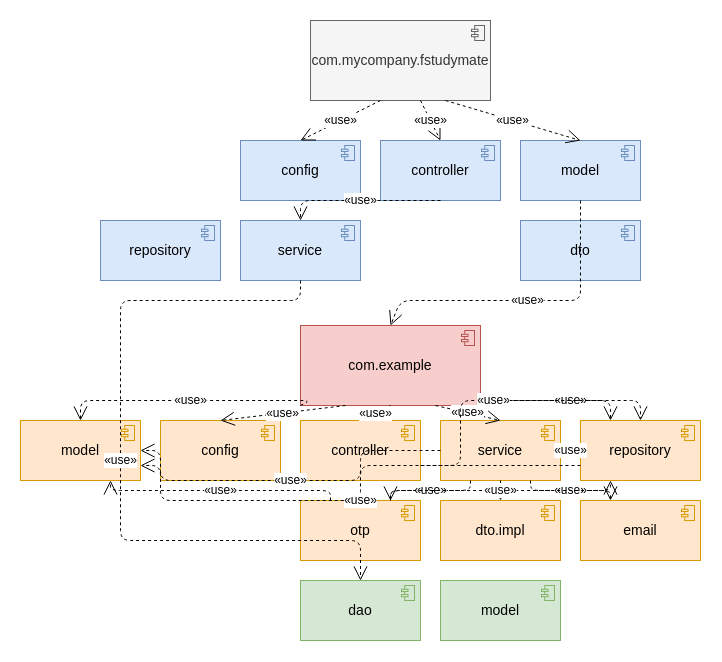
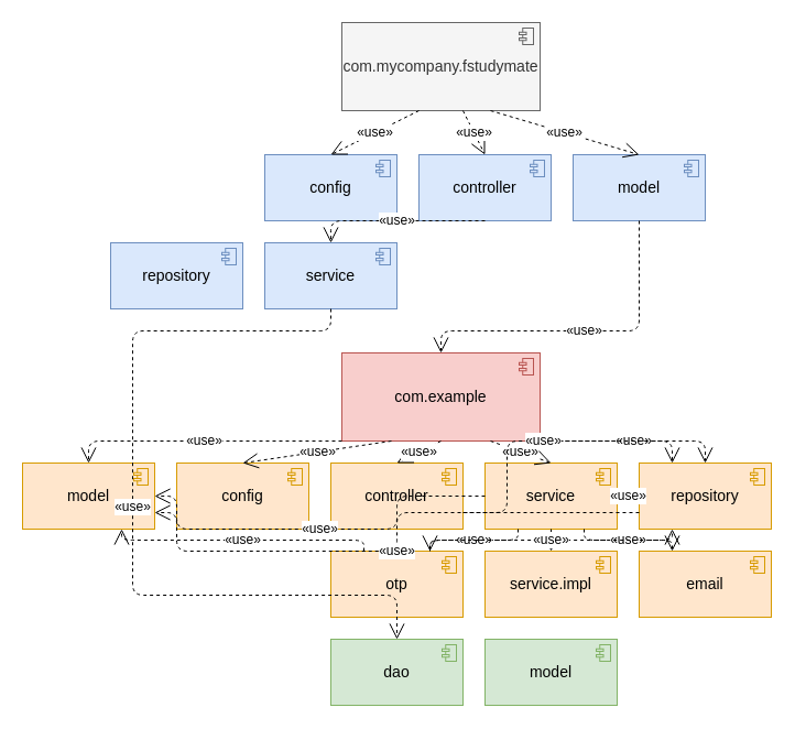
  <mxCell id="0" />
  <mxCell id="1" parent="0" />
  <mxCell id="2" value="com.mycompany.fstudymate" style="html=1;outlineConnect=0;whiteSpace=wrap;fillColor=#f5f5f5;shape=mxgraph.archimate3.application;appType=comp;archiType=square;fontSize=14;strokeColor=#666666;fontColor=#333333;" vertex="1" parent="1"><mxGeometry x="310" y="20" width="180" height="80" as="geometry" /></mxCell>
  <mxCell id="3" value="config" style="html=1;outlineConnect=0;whiteSpace=wrap;fillColor=#dae8fc;shape=mxgraph.archimate3.application;appType=comp;archiType=square;fontSize=14;strokeColor=#6c8ebf;" vertex="1" parent="1"><mxGeometry x="240" y="140" width="120" height="60" as="geometry" /></mxCell>
  <mxCell id="4" value="controller" style="html=1;outlineConnect=0;whiteSpace=wrap;fillColor=#dae8fc;shape=mxgraph.archimate3.application;appType=comp;archiType=square;fontSize=14;strokeColor=#6c8ebf;" vertex="1" parent="1"><mxGeometry x="380" y="140" width="120" height="60" as="geometry" /></mxCell>
  <mxCell id="5" value="model" style="html=1;outlineConnect=0;whiteSpace=wrap;fillColor=#dae8fc;shape=mxgraph.archimate3.application;appType=comp;archiType=square;fontSize=14;strokeColor=#6c8ebf;" vertex="1" parent="1"><mxGeometry x="520" y="140" width="120" height="60" as="geometry" /></mxCell>
  <mxCell id="6" value="repository" style="html=1;outlineConnect=0;whiteSpace=wrap;fillColor=#dae8fc;shape=mxgraph.archimate3.application;appType=comp;archiType=square;fontSize=14;strokeColor=#6c8ebf;" vertex="1" parent="1"><mxGeometry x="100" y="220" width="120" height="60" as="geometry" /></mxCell>
  <mxCell id="7" value="service" style="html=1;outlineConnect=0;whiteSpace=wrap;fillColor=#dae8fc;shape=mxgraph.archimate3.application;appType=comp;archiType=square;fontSize=14;strokeColor=#6c8ebf;" vertex="1" parent="1"><mxGeometry x="240" y="220" width="120" height="60" as="geometry" /></mxCell>
- <mxCell id="8" value="dto" style="html=1;outlineConnect=0;whiteSpace=wrap;fillColor=#dae8fc;shape=mxgraph.archimate3.application;appType=comp;archiType=square;fontSize=14;strokeColor=#6c8ebf;" vertex="1" parent="1"><mxGeometry x="520" y="220" width="120" height="60" as="geometry" /></mxCell>
- <mxCell id="9" value="com.example" style="html=1;outlineConnect=0;whiteSpace=wrap;fillColor=#f8cecc;shape=mxgraph.archimate3.application;appType=comp;archiType=square;fontSize=14;strokeColor=#b85450;" vertex="1" parent="1"><mxGeometry x="300" y="325" width="180" height="80" as="geometry" /></mxCell>
+ <mxCell id="9" value="com.example" style="html=1;outlineConnect=0;whiteSpace=wrap;fillColor=#f8cecc;shape=mxgraph.archimate3.application;appType=comp;archiType=square;fontSize=14;strokeColor=#b85450;" vertex="1" parent="1"><mxGeometry x="310" y="320" width="180" height="80" as="geometry" /></mxCell>
  <mxCell id="10" value="config" style="html=1;outlineConnect=0;whiteSpace=wrap;fillColor=#ffe6cc;shape=mxgraph.archimate3.application;appType=comp;archiType=square;fontSize=14;strokeColor=#d79b00;" vertex="1" parent="1"><mxGeometry x="160" y="420" width="120" height="60" as="geometry" /></mxCell>
  <mxCell id="11" value="controller" style="html=1;outlineConnect=0;whiteSpace=wrap;fillColor=#ffe6cc;shape=mxgraph.archimate3.application;appType=comp;archiType=square;fontSize=14;strokeColor=#d79b00;" vertex="1" parent="1"><mxGeometry x="300" y="420" width="120" height="60" as="geometry" /></mxCell>
  <mxCell id="12" value="service" style="html=1;outlineConnect=0;whiteSpace=wrap;fillColor=#ffe6cc;shape=mxgraph.archimate3.application;appType=comp;archiType=square;fontSize=14;strokeColor=#d79b00;" vertex="1" parent="1"><mxGeometry x="440" y="420" width="120" height="60" as="geometry" /></mxCell>
- <mxCell id="13" value="dto.impl" style="html=1;outlineConnect=0;whiteSpace=wrap;fillColor=#ffe6cc;shape=mxgraph.archimate3.application;appType=comp;archiType=square;fontSize=14;strokeColor=#d79b00;" vertex="1" parent="1"><mxGeometry x="440" y="500" width="120" height="60" as="geometry" /></mxCell>
+ <mxCell id="13" value="service.impl" style="html=1;outlineConnect=0;whiteSpace=wrap;fillColor=#ffe6cc;shape=mxgraph.archimate3.application;appType=comp;archiType=square;fontSize=14;strokeColor=#d79b00;" vertex="1" parent="1"><mxGeometry x="440" y="500" width="120" height="60" as="geometry" /></mxCell>
  <mxCell id="14" value="repository" style="html=1;outlineConnect=0;whiteSpace=wrap;fillColor=#ffe6cc;shape=mxgraph.archimate3.application;appType=comp;archiType=square;fontSize=14;strokeColor=#d79b00;" vertex="1" parent="1"><mxGeometry x="580" y="420" width="120" height="60" as="geometry" /></mxCell>
  <mxCell id="15" value="model" style="html=1;outlineConnect=0;whiteSpace=wrap;fillColor=#ffe6cc;shape=mxgraph.archimate3.application;appType=comp;archiType=square;fontSize=14;strokeColor=#d79b00;" vertex="1" parent="1"><mxGeometry x="20" y="420" width="120" height="60" as="geometry" /></mxCell>
  <mxCell id="16" value="dao" style="html=1;outlineConnect=0;whiteSpace=wrap;fillColor=#d5e8d4;shape=mxgraph.archimate3.application;appType=comp;archiType=square;fontSize=14;strokeColor=#82b366;" vertex="1" parent="1"><mxGeometry x="300" y="580" width="120" height="60" as="geometry" /></mxCell>
  <mxCell id="17" value="model" style="html=1;outlineConnect=0;whiteSpace=wrap;fillColor=#d5e8d4;shape=mxgraph.archimate3.application;appType=comp;archiType=square;fontSize=14;strokeColor=#82b366;" vertex="1" parent="1"><mxGeometry x="440" y="580" width="120" height="60" as="geometry" /></mxCell>
  <mxCell id="18" value="email" style="html=1;outlineConnect=0;whiteSpace=wrap;fillColor=#ffe6cc;shape=mxgraph.archimate3.application;appType=comp;archiType=square;fontSize=14;strokeColor=#d79b00;" vertex="1" parent="1"><mxGeometry x="580" y="500" width="120" height="60" as="geometry" /></mxCell>
  <mxCell id="19" value="otp" style="html=1;outlineConnect=0;whiteSpace=wrap;fillColor=#ffe6cc;shape=mxgraph.archimate3.application;appType=comp;archiType=square;fontSize=14;strokeColor=#d79b00;" vertex="1" parent="1"><mxGeometry x="300" y="500" width="120" height="60" as="geometry" /></mxCell>
  <mxCell id="20" value="«use»" style="endArrow=open;endSize=12;dashed=1;html=1;fontSize=12;entryX=0.5;entryY=0;entryDx=0;entryDy=0;entryPerimeter=0;exitX=0.389;exitY=1;exitDx=0;exitDy=0;exitPerimeter=0;" edge="1" parent="1" source="2" target="3"><mxGeometry width="160" relative="1" as="geometry"><mxPoint x="355" y="110" as="sourcePoint" /><mxPoint x="170" y="150" as="targetPoint" /></mxGeometry></mxCell>
  <mxCell id="21" value="«use»" style="endArrow=open;endSize=12;dashed=1;html=1;fontSize=12;entryX=0.5;entryY=0;entryDx=0;entryDy=0;entryPerimeter=0;exitX=0.611;exitY=1;exitDx=0;exitDy=0;exitPerimeter=0;" edge="1" parent="1" source="2" target="4"><mxGeometry width="160" relative="1" as="geometry"><mxPoint x="389" y="110" as="sourcePoint" /><mxPoint x="310" y="150" as="targetPoint" /></mxGeometry></mxCell>
  <mxCell id="22" value="«use»" style="endArrow=open;endSize=12;dashed=1;html=1;fontSize=12;entryX=0.5;entryY=0;entryDx=0;entryDy=0;entryPerimeter=0;exitX=0.75;exitY=1;exitDx=0;exitDy=0;exitPerimeter=0;" edge="1" parent="1" source="2" target="5"><mxGeometry width="160" relative="1" as="geometry"><mxPoint x="430" y="110" as="sourcePoint" /><mxPoint x="450" y="150" as="targetPoint" /></mxGeometry></mxCell>
  <mxCell id="23" value="«use»" style="endArrow=open;endSize=12;dashed=1;html=1;fontSize=12;entryX=0.5;entryY=0;entryDx=0;entryDy=0;entryPerimeter=0;exitX=0.25;exitY=1;exitDx=0;exitDy=0;exitPerimeter=0;" edge="1" parent="1" source="9" target="10"><mxGeometry width="160" relative="1" as="geometry"><mxPoint x="310" y="410" as="sourcePoint" /><mxPoint x="220" y="450" as="targetPoint" /></mxGeometry></mxCell>
  <mxCell id="24" value="«use»" style="endArrow=open;endSize=12;dashed=1;html=1;fontSize=12;entryX=0.5;entryY=0;entryDx=0;entryDy=0;entryPerimeter=0;exitX=0.5;exitY=1;exitDx=0;exitDy=0;exitPerimeter=0;" edge="1" parent="1" source="9" target="11"><mxGeometry width="160" relative="1" as="geometry"><mxPoint x="365" y="410" as="sourcePoint" /><mxPoint x="230" y="430" as="targetPoint" /></mxGeometry></mxCell>
  <mxCell id="25" value="«use»" style="endArrow=open;endSize=12;dashed=1;html=1;fontSize=12;entryX=0.5;entryY=0;entryDx=0;entryDy=0;entryPerimeter=0;exitX=0.75;exitY=1;exitDx=0;exitDy=0;exitPerimeter=0;" edge="1" parent="1" source="9" target="12"><mxGeometry width="160" relative="1" as="geometry"><mxPoint x="365" y="410" as="sourcePoint" /><mxPoint x="370" y="430" as="targetPoint" /></mxGeometry></mxCell>
  <mxCell id="26" value="«use»" style="endArrow=open;endSize=12;dashed=1;html=1;fontSize=12;entryX=0.5;entryY=0;entryDx=0;entryDy=0;entryPerimeter=0;exitX=0.5;exitY=1;exitDx=0;exitDy=0;exitPerimeter=0;" edge="1" parent="1" source="12" target="13"><mxGeometry width="160" relative="1" as="geometry"><mxPoint x="455" y="410" as="sourcePoint" /><mxPoint x="510" y="430" as="targetPoint" /></mxGeometry></mxCell>
  <mxCell id="27" value="«use»" style="endArrow=open;endSize=12;dashed=1;html=1;fontSize=12;entryX=0.5;entryY=0;entryDx=0;entryDy=0;entryPerimeter=0;exitX=0;exitY=1;exitDx=0;exitDy=0;exitPerimeter=0;" edge="1" parent="1" source="9" target="15"><mxGeometry width="160" relative="1" as="geometry"><mxPoint x="310" y="400" as="sourcePoint" /><mxPoint x="80" y="420" as="targetPoint" /><Array as="points"><mxPoint x="310" y="400" /><mxPoint x="80" y="400" /></Array></mxGeometry></mxCell>
  <mxCell id="28" value="«use»" style="endArrow=open;endSize=12;dashed=1;html=1;fontSize=12;entryX=0.5;entryY=0;entryDx=0;entryDy=0;entryPerimeter=0;exitX=1;exitY=1;exitDx=0;exitDy=0;exitPerimeter=0;" edge="1" parent="1" source="9" target="14"><mxGeometry width="160" relative="1" as="geometry"><mxPoint x="490" y="400" as="sourcePoint" /><mxPoint x="640" y="420" as="targetPoint" /><Array as="points"><mxPoint x="490" y="400" /><mxPoint x="640" y="400" /></Array></mxGeometry></mxCell>
  <mxCell id="29" value="«use»" style="endArrow=open;endSize=12;dashed=1;html=1;fontSize=12;entryX=0.5;entryY=0;entryDx=0;entryDy=0;entryPerimeter=0;exitX=0.5;exitY=1;exitDx=0;exitDy=0;exitPerimeter=0;" edge="1" parent="1" source="4" target="7"><mxGeometry width="160" relative="1" as="geometry"><mxPoint x="440" y="200" as="sourcePoint" /><mxPoint x="300" y="220" as="targetPoint" /><Array as="points"><mxPoint x="440" y="200" /><mxPoint x="300" y="200" /></Array></mxGeometry></mxCell>
  <mxCell id="30" value="«use»" style="endArrow=open;endSize=12;dashed=1;html=1;fontSize=12;entryX=0.5;entryY=0;entryDx=0;entryDy=0;entryPerimeter=0;exitX=0.5;exitY=1;exitDx=0;exitDy=0;exitPerimeter=0;" edge="1" parent="1" source="7" target="16"><mxGeometry width="160" relative="1" as="geometry"><mxPoint x="300" y="280" as="sourcePoint" /><mxPoint x="300" y="530" as="targetPoint" /><Array as="points"><mxPoint x="300" y="300" /><mxPoint x="120" y="300" /><mxPoint x="120" y="540" /><mxPoint x="360" y="540" /></Array></mxGeometry></mxCell>
  <mxCell id="31" value="«use»" style="endArrow=open;endSize=12;dashed=1;html=1;fontSize=12;entryX=0.5;entryY=0;entryDx=0;entryDy=0;entryPerimeter=0;exitX=0.5;exitY=1;exitDx=0;exitDy=0;exitPerimeter=0;" edge="1" parent="1" source="5" target="9"><mxGeometry width="160" relative="1" as="geometry"><mxPoint x="580" y="280" as="sourcePoint" /><mxPoint x="400" y="330" as="targetPoint" /><Array as="points"><mxPoint x="580" y="300" /><mxPoint x="400" y="300" /></Array></mxGeometry></mxCell>
  <mxCell id="32" value="«use»" style="endArrow=open;endSize=12;dashed=1;html=1;fontSize=12;entryX=0;entryY=0.5;entryDx=0;entryDy=0;entryPerimeter=0;exitX=1;exitY=0.5;exitDx=0;exitDy=0;exitPerimeter=0;" edge="1" parent="1" source="12" target="14"><mxGeometry width="160" relative="1" as="geometry"><mxPoint x="560" y="450" as="sourcePoint" /><mxPoint x="580" y="450" as="targetPoint" /></mxGeometry></mxCell>
  <mxCell id="33" value="«use»" style="endArrow=open;endSize=12;dashed=1;html=1;fontSize=12;entryX=0.25;entryY=0;entryDx=0;entryDy=0;entryPerimeter=0;exitX=1;exitY=0.75;exitDx=0;exitDy=0;exitPerimeter=0;" edge="1" parent="1" source="11" target="14"><mxGeometry width="160" relative="1" as="geometry"><mxPoint x="420" y="450" as="sourcePoint" /><mxPoint x="610" y="420" as="targetPoint" /><Array as="points"><mxPoint x="460" y="465" /><mxPoint x="460" y="400" /><mxPoint x="610" y="400" /></Array></mxGeometry></mxCell>
  <mxCell id="34" value="«use»" style="endArrow=open;endSize=12;dashed=1;html=1;fontSize=12;entryX=1;entryY=0.5;entryDx=0;entryDy=0;entryPerimeter=0;exitX=0;exitY=0.5;exitDx=0;exitDy=0;exitPerimeter=0;" edge="1" parent="1" source="12" target="15"><mxGeometry width="160" relative="1" as="geometry"><mxPoint x="440" y="450" as="sourcePoint" /><mxPoint x="140" y="450" as="targetPoint" /><Array as="points"><mxPoint x="360" y="450" /><mxPoint x="360" y="480" /><mxPoint x="160" y="480" /><mxPoint x="160" y="450" /></Array></mxGeometry></mxCell>
  <mxCell id="35" value="«use»" style="endArrow=open;endSize=12;dashed=1;html=1;fontSize=12;entryX=1;entryY=0.75;entryDx=0;entryDy=0;entryPerimeter=0;exitX=0;exitY=0.75;exitDx=0;exitDy=0;exitPerimeter=0;" edge="1" parent="1" source="14" target="15"><mxGeometry width="160" relative="1" as="geometry"><mxPoint x="580" y="465" as="sourcePoint" /><mxPoint x="140" y="465" as="targetPoint" /><Array as="points"><mxPoint x="360" y="465" /><mxPoint x="360" y="500" /><mxPoint x="160" y="500" /><mxPoint x="160" y="465" /></Array></mxGeometry></mxCell>
  <mxCell id="36" value="«use»" style="endArrow=open;endSize=12;dashed=1;html=1;fontSize=12;entryX=0.25;entryY=0;entryDx=0;entryDy=0;entryPerimeter=0;exitX=0.75;exitY=1;exitDx=0;exitDy=0;exitPerimeter=0;" edge="1" parent="1" source="12" target="18"><mxGeometry width="160" relative="1" as="geometry"><mxPoint x="530" y="480" as="sourcePoint" /><mxPoint x="610" y="500" as="targetPoint" /><Array as="points"><mxPoint x="530" y="490" /><mxPoint x="610" y="490" /></Array></mxGeometry></mxCell>
  <mxCell id="37" value="«use»" style="endArrow=open;endSize=12;dashed=1;html=1;fontSize=12;entryX=0.75;entryY=0;entryDx=0;entryDy=0;entryPerimeter=0;exitX=0.25;exitY=1;exitDx=0;exitDy=0;exitPerimeter=0;" edge="1" parent="1" source="12" target="19"><mxGeometry width="160" relative="1" as="geometry"><mxPoint x="470" y="480" as="sourcePoint" /><mxPoint x="390" y="500" as="targetPoint" /><Array as="points"><mxPoint x="470" y="490" /><mxPoint x="390" y="490" /></Array></mxGeometry></mxCell>
  <mxCell id="38" value="«use»" style="endArrow=open;endSize=12;dashed=1;html=1;fontSize=12;entryX=0.25;entryY=1;entryDx=0;entryDy=0;entryPerimeter=0;exitX=0.75;exitY=0;exitDx=0;exitDy=0;exitPerimeter=0;" edge="1" parent="1" source="19" target="14"><mxGeometry width="160" relative="1" as="geometry"><mxPoint x="390" y="500" as="sourcePoint" /><mxPoint x="610" y="480" as="targetPoint" /><Array as="points"><mxPoint x="390" y="490" /><mxPoint x="610" y="490" /></Array></mxGeometry></mxCell>
  <mxCell id="39" value="«use»" style="endArrow=open;endSize=12;dashed=1;html=1;fontSize=12;entryX=0.75;entryY=1;entryDx=0;entryDy=0;entryPerimeter=0;exitX=0.25;exitY=0;exitDx=0;exitDy=0;exitPerimeter=0;" edge="1" parent="1" source="19" target="15"><mxGeometry width="160" relative="1" as="geometry"><mxPoint x="330" y="500" as="sourcePoint" /><mxPoint x="110" y="480" as="targetPoint" /><Array as="points"><mxPoint x="330" y="490" /><mxPoint x="110" y="490" /></Array></mxGeometry></mxCell>
